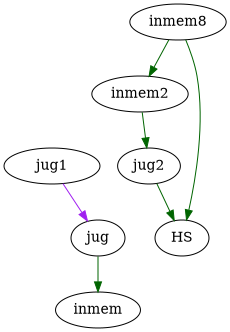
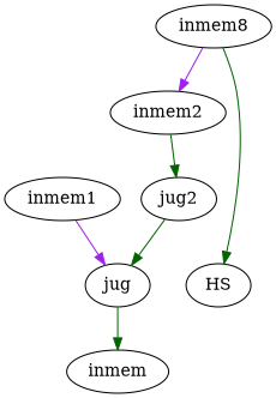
  strict digraph {
    edge [color=darkgreen volume=64.0]
    n1 [label=jug]
    jug2
    n3 [label=inmem]
-   jug1
+   jug1 [label=inmem1]
    inmem2
    n6 [label=inmem8]
    HS
    n1 -> n3
-   jug2 -> HS
+   jug2 -> n1
    jug1 -> n1 [color=purple]
    inmem2 -> jug2
-   n6 -> inmem2
+   n6 -> inmem2 [color=purple]
    n6 -> HS [volume=128.0]
  }
